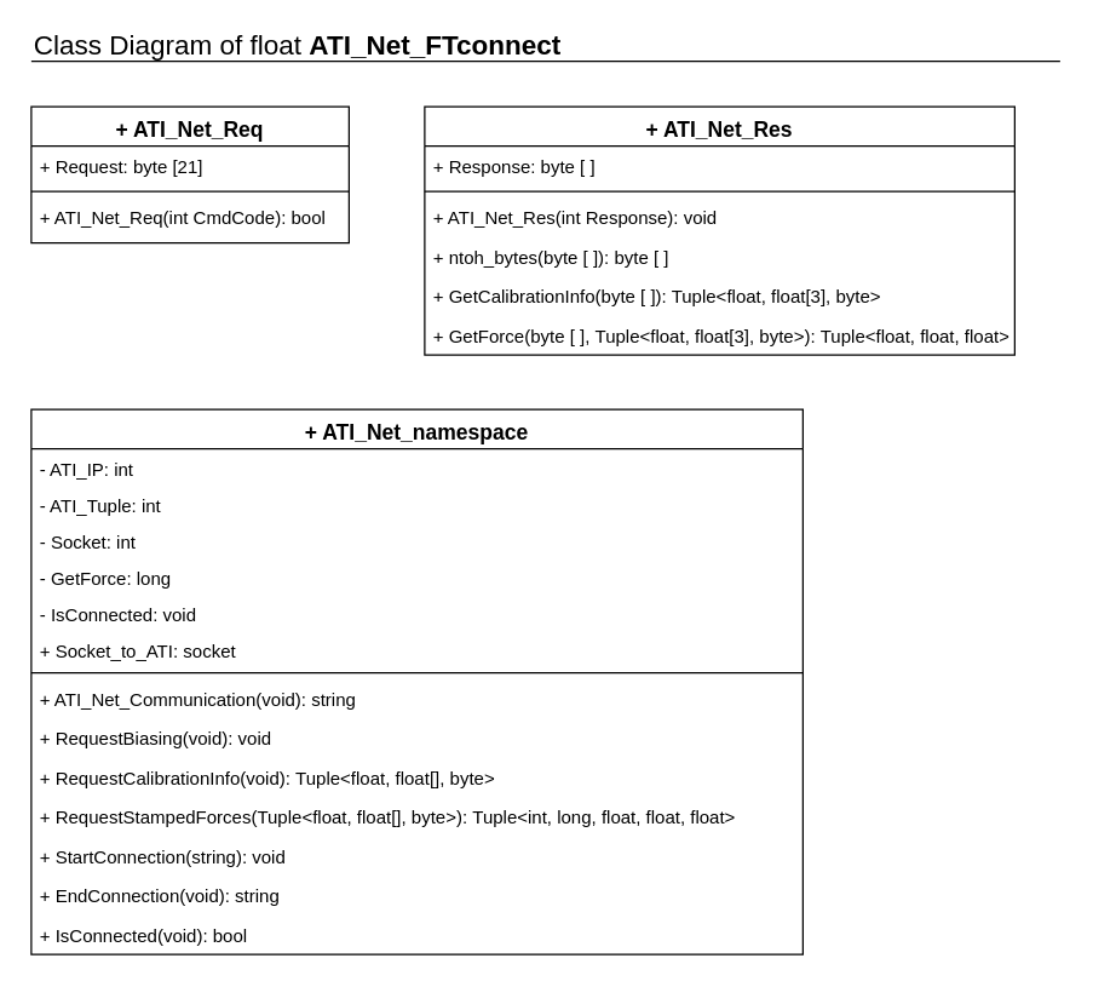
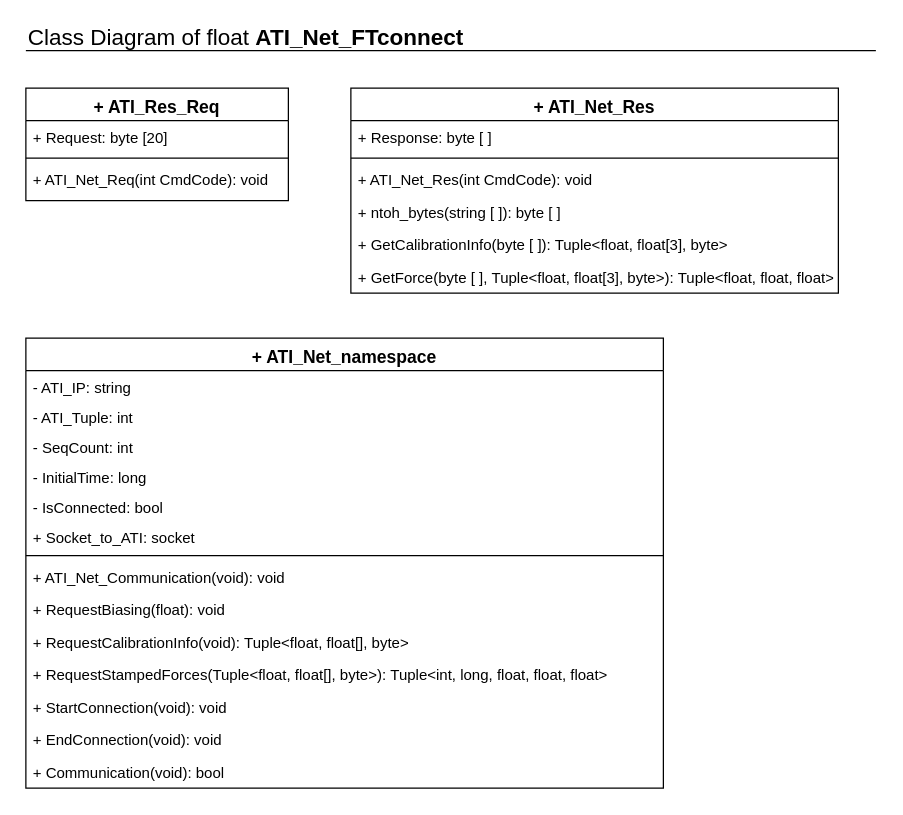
  <mxCell id="0" />
  <mxCell id="1" parent="0" />
  <mxCell id="2" value="" style="endArrow=none;html=1;" parent="1" edge="1"><mxGeometry width="50" height="50" relative="1" as="geometry"><mxPoint x="20" y="40" as="sourcePoint" /><mxPoint x="700" y="40" as="targetPoint" /></mxGeometry></mxCell>
  <mxCell id="3" value="&lt;font style=&quot;font-size: 18px ; background-color: rgb(255 , 255 , 255)&quot;&gt;Class Diagram of float &lt;b&gt;ATI_Net_FTconnect&lt;/b&gt;&lt;/font&gt;" style="text;html=1;strokeColor=none;fillColor=none;align=left;verticalAlign=middle;whiteSpace=wrap;rounded=0;" parent="1" vertex="1"><mxGeometry x="20" y="20" width="500" height="20" as="geometry" /></mxCell>
- <mxCell id="4" value="+ ATI_Net_Req" style="swimlane;fontStyle=1;align=center;verticalAlign=top;childLayout=stackLayout;horizontal=1;startSize=26;horizontalStack=0;resizeParent=1;resizeParentMax=0;resizeLast=0;collapsible=1;marginBottom=0;fontSize=14;" parent="1" vertex="1"><mxGeometry x="20" y="70" width="210" height="90" as="geometry"><mxRectangle x="20" y="50" width="110" height="26" as="alternateBounds" /></mxGeometry></mxCell>
- <mxCell id="5" value="+ Request: byte [21]" style="text;strokeColor=none;fillColor=none;align=left;verticalAlign=top;spacingLeft=4;spacingRight=4;overflow=hidden;rotatable=0;points=[[0,0.5],[1,0.5]];portConstraint=eastwest;" parent="4" vertex="1"><mxGeometry y="26" width="210" height="26" as="geometry" /></mxCell>
+ <mxCell id="4" value="+ ATI_Res_Req" style="swimlane;fontStyle=1;align=center;verticalAlign=top;childLayout=stackLayout;horizontal=1;startSize=26;horizontalStack=0;resizeParent=1;resizeParentMax=0;resizeLast=0;collapsible=1;marginBottom=0;fontSize=14;" parent="1" vertex="1"><mxGeometry x="20" y="70" width="210" height="90" as="geometry"><mxRectangle x="20" y="50" width="110" height="26" as="alternateBounds" /></mxGeometry></mxCell>
+ <mxCell id="5" value="+ Request: byte [20]" style="text;strokeColor=none;fillColor=none;align=left;verticalAlign=top;spacingLeft=4;spacingRight=4;overflow=hidden;rotatable=0;points=[[0,0.5],[1,0.5]];portConstraint=eastwest;" parent="4" vertex="1"><mxGeometry y="26" width="210" height="26" as="geometry" /></mxCell>
  <mxCell id="6" value="" style="line;strokeWidth=1;fillColor=none;align=left;verticalAlign=middle;spacingTop=-1;spacingLeft=3;spacingRight=3;rotatable=0;labelPosition=right;points=[];portConstraint=eastwest;" parent="4" vertex="1"><mxGeometry y="52" width="210" height="8" as="geometry" /></mxCell>
- <mxCell id="7" value="+ ATI_Net_Req(int CmdCode): bool" style="text;strokeColor=none;fillColor=none;align=left;verticalAlign=top;spacingLeft=4;spacingRight=4;overflow=hidden;rotatable=0;points=[[0,0.5],[1,0.5]];portConstraint=eastwest;" parent="4" vertex="1"><mxGeometry y="60" width="210" height="30" as="geometry" /></mxCell>
+ <mxCell id="7" value="+ ATI_Net_Req(int CmdCode): void" style="text;strokeColor=none;fillColor=none;align=left;verticalAlign=top;spacingLeft=4;spacingRight=4;overflow=hidden;rotatable=0;points=[[0,0.5],[1,0.5]];portConstraint=eastwest;" parent="4" vertex="1"><mxGeometry y="60" width="210" height="30" as="geometry" /></mxCell>
  <mxCell id="8" style="edgeStyle=orthogonalEdgeStyle;rounded=0;orthogonalLoop=1;jettySize=auto;html=1;exitX=1;exitY=0.5;exitDx=0;exitDy=0;" parent="4" source="5" target="5" edge="1"><mxGeometry relative="1" as="geometry" /></mxCell>
  <mxCell id="9" value="+ ATI_Net_namespace" style="swimlane;fontStyle=1;align=center;verticalAlign=top;childLayout=stackLayout;horizontal=1;startSize=26;horizontalStack=0;resizeParent=1;resizeParentMax=0;resizeLast=0;collapsible=1;marginBottom=0;fontSize=14;" parent="1" vertex="1"><mxGeometry x="20" y="270" width="510" height="360" as="geometry"><mxRectangle x="20" y="150" width="110" height="26" as="alternateBounds" /></mxGeometry></mxCell>
- <mxCell id="10" value="- ATI_IP: int" style="text;strokeColor=none;fillColor=none;align=left;verticalAlign=top;spacingLeft=4;spacingRight=4;overflow=hidden;rotatable=0;points=[[0,0.5],[1,0.5]];portConstraint=eastwest;spacingBottom=0;spacingTop=0;labelBackgroundColor=none;horizontal=1;" parent="9" vertex="1"><mxGeometry y="26" width="510" height="24" as="geometry" /></mxCell>
+ <mxCell id="10" value="- ATI_IP: string" style="text;strokeColor=none;fillColor=none;align=left;verticalAlign=top;spacingLeft=4;spacingRight=4;overflow=hidden;rotatable=0;points=[[0,0.5],[1,0.5]];portConstraint=eastwest;spacingBottom=0;spacingTop=0;labelBackgroundColor=none;horizontal=1;" parent="9" vertex="1"><mxGeometry y="26" width="510" height="24" as="geometry" /></mxCell>
  <mxCell id="11" value="- ATI_Tuple: int" style="text;strokeColor=none;fillColor=none;align=left;verticalAlign=top;spacingLeft=4;spacingRight=4;overflow=hidden;rotatable=0;points=[[0,0.5],[1,0.5]];portConstraint=eastwest;spacingBottom=0;spacingTop=0;labelBackgroundColor=none;horizontal=1;" parent="9" vertex="1"><mxGeometry y="50" width="510" height="24" as="geometry" /></mxCell>
- <mxCell id="12" value="- Socket: int" style="text;strokeColor=none;fillColor=none;align=left;verticalAlign=top;spacingLeft=4;spacingRight=4;overflow=hidden;rotatable=0;points=[[0,0.5],[1,0.5]];portConstraint=eastwest;spacingBottom=0;spacingTop=0;labelBackgroundColor=none;horizontal=1;" parent="9" vertex="1"><mxGeometry y="74" width="510" height="24" as="geometry" /></mxCell>
- <mxCell id="13" value="- GetForce: long" style="text;strokeColor=none;fillColor=none;align=left;verticalAlign=top;spacingLeft=4;spacingRight=4;overflow=hidden;rotatable=0;points=[[0,0.5],[1,0.5]];portConstraint=eastwest;spacingBottom=0;spacingTop=0;labelBackgroundColor=none;horizontal=1;" parent="9" vertex="1"><mxGeometry y="98" width="510" height="24" as="geometry" /></mxCell>
- <mxCell id="14" value="- IsConnected: void" style="text;strokeColor=none;fillColor=none;align=left;verticalAlign=top;spacingLeft=4;spacingRight=4;overflow=hidden;rotatable=0;points=[[0,0.5],[1,0.5]];portConstraint=eastwest;spacingBottom=0;spacingTop=0;labelBackgroundColor=none;horizontal=1;" parent="9" vertex="1"><mxGeometry y="122" width="510" height="24" as="geometry" /></mxCell>
+ <mxCell id="12" value="- SeqCount: int" style="text;strokeColor=none;fillColor=none;align=left;verticalAlign=top;spacingLeft=4;spacingRight=4;overflow=hidden;rotatable=0;points=[[0,0.5],[1,0.5]];portConstraint=eastwest;spacingBottom=0;spacingTop=0;labelBackgroundColor=none;horizontal=1;" parent="9" vertex="1"><mxGeometry y="74" width="510" height="24" as="geometry" /></mxCell>
+ <mxCell id="13" value="- InitialTime: long" style="text;strokeColor=none;fillColor=none;align=left;verticalAlign=top;spacingLeft=4;spacingRight=4;overflow=hidden;rotatable=0;points=[[0,0.5],[1,0.5]];portConstraint=eastwest;spacingBottom=0;spacingTop=0;labelBackgroundColor=none;horizontal=1;" parent="9" vertex="1"><mxGeometry y="98" width="510" height="24" as="geometry" /></mxCell>
+ <mxCell id="14" value="- IsConnected: bool" style="text;strokeColor=none;fillColor=none;align=left;verticalAlign=top;spacingLeft=4;spacingRight=4;overflow=hidden;rotatable=0;points=[[0,0.5],[1,0.5]];portConstraint=eastwest;spacingBottom=0;spacingTop=0;labelBackgroundColor=none;horizontal=1;" parent="9" vertex="1"><mxGeometry y="122" width="510" height="24" as="geometry" /></mxCell>
  <mxCell id="15" value="+ Socket_to_ATI: socket" style="text;strokeColor=none;fillColor=none;align=left;verticalAlign=top;spacingLeft=4;spacingRight=4;overflow=hidden;rotatable=0;points=[[0,0.5],[1,0.5]];portConstraint=eastwest;spacingBottom=0;spacingTop=0;labelBackgroundColor=none;horizontal=1;" parent="9" vertex="1"><mxGeometry y="146" width="510" height="24" as="geometry" /></mxCell>
  <mxCell id="16" value="" style="line;strokeWidth=1;fillColor=none;align=left;verticalAlign=middle;spacingTop=-1;spacingLeft=3;spacingRight=3;rotatable=0;labelPosition=right;points=[];portConstraint=eastwest;" parent="9" vertex="1"><mxGeometry y="170" width="510" height="8" as="geometry" /></mxCell>
- <mxCell id="17" value="+ ATI_Net_Communication(void): string " style="text;strokeColor=none;fillColor=none;align=left;verticalAlign=top;spacingLeft=4;spacingRight=4;overflow=hidden;rotatable=0;points=[[0,0.5],[1,0.5]];portConstraint=eastwest;" parent="9" vertex="1"><mxGeometry y="178" width="510" height="26" as="geometry" /></mxCell>
- <mxCell id="18" value="+ RequestBiasing(void): void" style="text;strokeColor=none;fillColor=none;align=left;verticalAlign=top;spacingLeft=4;spacingRight=4;overflow=hidden;rotatable=0;points=[[0,0.5],[1,0.5]];portConstraint=eastwest;" parent="9" vertex="1"><mxGeometry y="204" width="510" height="26" as="geometry" /></mxCell>
+ <mxCell id="17" value="+ ATI_Net_Communication(void): void " style="text;strokeColor=none;fillColor=none;align=left;verticalAlign=top;spacingLeft=4;spacingRight=4;overflow=hidden;rotatable=0;points=[[0,0.5],[1,0.5]];portConstraint=eastwest;" parent="9" vertex="1"><mxGeometry y="178" width="510" height="26" as="geometry" /></mxCell>
+ <mxCell id="18" value="+ RequestBiasing(float): void" style="text;strokeColor=none;fillColor=none;align=left;verticalAlign=top;spacingLeft=4;spacingRight=4;overflow=hidden;rotatable=0;points=[[0,0.5],[1,0.5]];portConstraint=eastwest;" parent="9" vertex="1"><mxGeometry y="204" width="510" height="26" as="geometry" /></mxCell>
  <mxCell id="19" value="+ RequestCalibrationInfo(void): Tuple&lt;float, float[], byte&gt;" style="text;strokeColor=none;fillColor=none;align=left;verticalAlign=top;spacingLeft=4;spacingRight=4;overflow=hidden;rotatable=0;points=[[0,0.5],[1,0.5]];portConstraint=eastwest;" parent="9" vertex="1"><mxGeometry y="230" width="510" height="26" as="geometry" /></mxCell>
  <mxCell id="20" value="+ RequestStampedForces(Tuple&lt;float, float[], byte&gt;): Tuple&lt;int, long, float, float, float&gt; " style="text;strokeColor=none;fillColor=none;align=left;verticalAlign=top;spacingLeft=4;spacingRight=4;overflow=hidden;rotatable=0;points=[[0,0.5],[1,0.5]];portConstraint=eastwest;" parent="9" vertex="1"><mxGeometry y="256" width="510" height="26" as="geometry" /></mxCell>
- <mxCell id="21" value="+ StartConnection(string): void" style="text;strokeColor=none;fillColor=none;align=left;verticalAlign=top;spacingLeft=4;spacingRight=4;overflow=hidden;rotatable=0;points=[[0,0.5],[1,0.5]];portConstraint=eastwest;" parent="9" vertex="1"><mxGeometry y="282" width="510" height="26" as="geometry" /></mxCell>
- <mxCell id="22" value="+ EndConnection(void): string" style="text;strokeColor=none;fillColor=none;align=left;verticalAlign=top;spacingLeft=4;spacingRight=4;overflow=hidden;rotatable=0;points=[[0,0.5],[1,0.5]];portConstraint=eastwest;" parent="9" vertex="1"><mxGeometry y="308" width="510" height="26" as="geometry" /></mxCell>
- <mxCell id="23" value="+ IsConnected(void): bool" style="text;strokeColor=none;fillColor=none;align=left;verticalAlign=top;spacingLeft=4;spacingRight=4;overflow=hidden;rotatable=0;points=[[0,0.5],[1,0.5]];portConstraint=eastwest;" parent="9" vertex="1"><mxGeometry y="334" width="510" height="26" as="geometry" /></mxCell>
+ <mxCell id="21" value="+ StartConnection(void): void" style="text;strokeColor=none;fillColor=none;align=left;verticalAlign=top;spacingLeft=4;spacingRight=4;overflow=hidden;rotatable=0;points=[[0,0.5],[1,0.5]];portConstraint=eastwest;" parent="9" vertex="1"><mxGeometry y="282" width="510" height="26" as="geometry" /></mxCell>
+ <mxCell id="22" value="+ EndConnection(void): void" style="text;strokeColor=none;fillColor=none;align=left;verticalAlign=top;spacingLeft=4;spacingRight=4;overflow=hidden;rotatable=0;points=[[0,0.5],[1,0.5]];portConstraint=eastwest;" parent="9" vertex="1"><mxGeometry y="308" width="510" height="26" as="geometry" /></mxCell>
+ <mxCell id="23" value="+ Communication(void): bool" style="text;strokeColor=none;fillColor=none;align=left;verticalAlign=top;spacingLeft=4;spacingRight=4;overflow=hidden;rotatable=0;points=[[0,0.5],[1,0.5]];portConstraint=eastwest;" parent="9" vertex="1"><mxGeometry y="334" width="510" height="26" as="geometry" /></mxCell>
  <mxCell id="24" value="+ ATI_Net_Res" style="swimlane;fontStyle=1;align=center;verticalAlign=top;childLayout=stackLayout;horizontal=1;startSize=26;horizontalStack=0;resizeParent=1;resizeParentMax=0;resizeLast=0;collapsible=1;marginBottom=0;fontSize=14;" parent="1" vertex="1"><mxGeometry x="280" y="70" width="390" height="164" as="geometry"><mxRectangle x="20" y="150" width="110" height="26" as="alternateBounds" /></mxGeometry></mxCell>
  <mxCell id="25" value="+ Response: byte [ ]" style="text;strokeColor=none;fillColor=none;align=left;verticalAlign=top;spacingLeft=4;spacingRight=4;overflow=hidden;rotatable=0;points=[[0,0.5],[1,0.5]];portConstraint=eastwest;" parent="24" vertex="1"><mxGeometry y="26" width="390" height="26" as="geometry" /></mxCell>
  <mxCell id="26" value="" style="line;strokeWidth=1;fillColor=none;align=left;verticalAlign=middle;spacingTop=-1;spacingLeft=3;spacingRight=3;rotatable=0;labelPosition=right;points=[];portConstraint=eastwest;" parent="24" vertex="1"><mxGeometry y="52" width="390" height="8" as="geometry" /></mxCell>
- <mxCell id="27" value="+ ATI_Net_Res(int Response): void" style="text;strokeColor=none;fillColor=none;align=left;verticalAlign=top;spacingLeft=4;spacingRight=4;overflow=hidden;rotatable=0;points=[[0,0.5],[1,0.5]];portConstraint=eastwest;" parent="24" vertex="1"><mxGeometry y="60" width="390" height="26" as="geometry" /></mxCell>
- <mxCell id="28" value="+ ntoh_bytes(byte [ ]): byte [ ] " style="text;strokeColor=none;fillColor=none;align=left;verticalAlign=top;spacingLeft=4;spacingRight=4;overflow=hidden;rotatable=0;points=[[0,0.5],[1,0.5]];portConstraint=eastwest;" parent="24" vertex="1"><mxGeometry y="86" width="390" height="26" as="geometry" /></mxCell>
+ <mxCell id="27" value="+ ATI_Net_Res(int CmdCode): void" style="text;strokeColor=none;fillColor=none;align=left;verticalAlign=top;spacingLeft=4;spacingRight=4;overflow=hidden;rotatable=0;points=[[0,0.5],[1,0.5]];portConstraint=eastwest;" parent="24" vertex="1"><mxGeometry y="60" width="390" height="26" as="geometry" /></mxCell>
+ <mxCell id="28" value="+ ntoh_bytes(string [ ]): byte [ ] " style="text;strokeColor=none;fillColor=none;align=left;verticalAlign=top;spacingLeft=4;spacingRight=4;overflow=hidden;rotatable=0;points=[[0,0.5],[1,0.5]];portConstraint=eastwest;" parent="24" vertex="1"><mxGeometry y="86" width="390" height="26" as="geometry" /></mxCell>
  <mxCell id="29" value="+ GetCalibrationInfo(byte [ ]): Tuple&lt;float, float[3], byte&gt;" style="text;strokeColor=none;fillColor=none;align=left;verticalAlign=top;spacingLeft=4;spacingRight=4;overflow=hidden;rotatable=0;points=[[0,0.5],[1,0.5]];portConstraint=eastwest;" parent="24" vertex="1"><mxGeometry y="112" width="390" height="26" as="geometry" /></mxCell>
  <mxCell id="30" value="+ GetForce(byte [ ], Tuple&lt;float, float[3], byte&gt;): Tuple&lt;float, float, float&gt;" style="text;strokeColor=none;fillColor=none;align=left;verticalAlign=top;spacingLeft=4;spacingRight=4;overflow=hidden;rotatable=0;points=[[0,0.5],[1,0.5]];portConstraint=eastwest;" parent="24" vertex="1"><mxGeometry y="138" width="390" height="26" as="geometry" /></mxCell>
